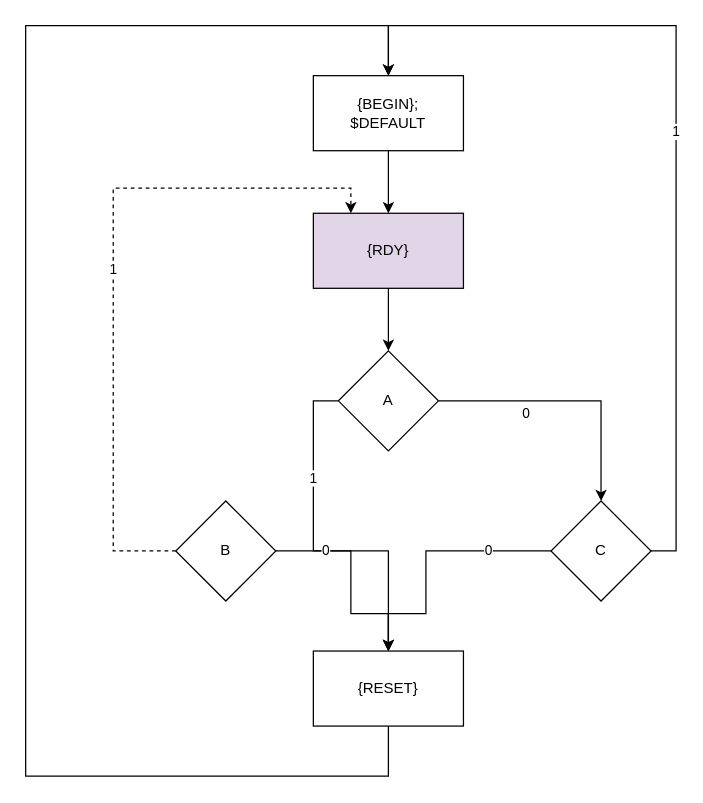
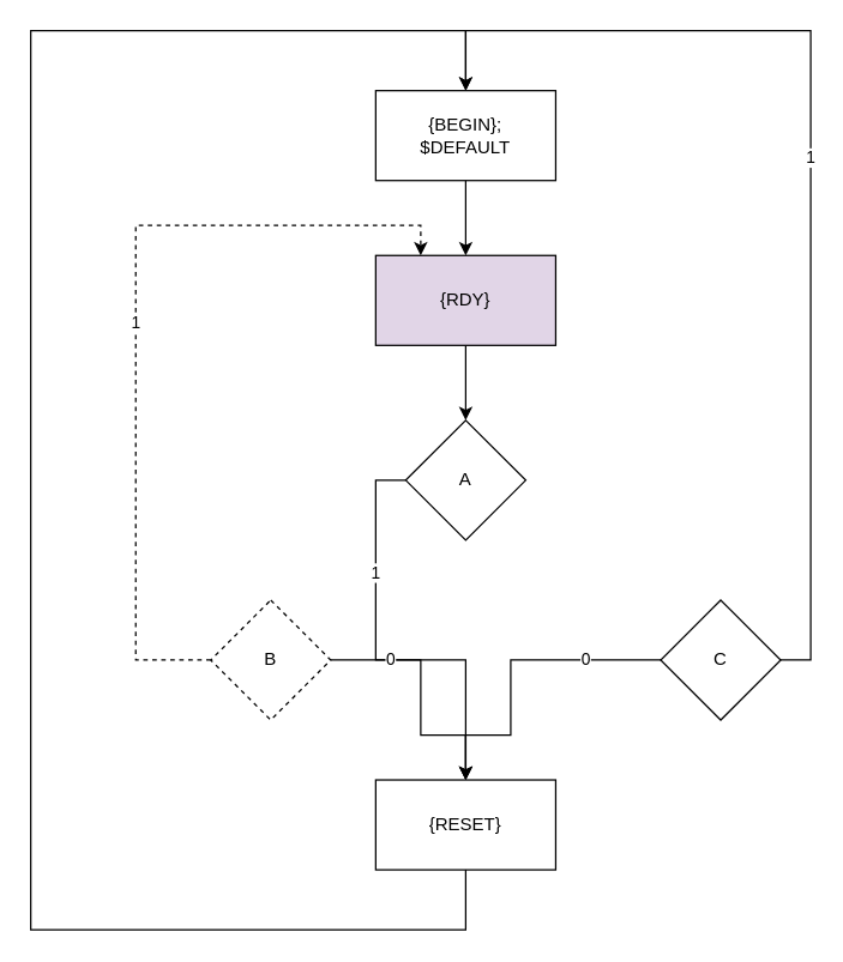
  <mxCell id="0" />
  <mxCell id="1" parent="0" />
  <mxCell id="2" style="edgeStyle=orthogonalEdgeStyle;rounded=0;orthogonalLoop=1;jettySize=auto;html=1;exitX=0.5;exitY=1;exitDx=0;exitDy=0;entryX=0.5;entryY=0;entryDx=0;entryDy=0;" parent="1" source="3" target="8" edge="1"><mxGeometry relative="1" as="geometry" /></mxCell>
  <mxCell id="3" value="{BEGIN};&lt;br&gt;$DEFAULT" style="rounded=0;whiteSpace=wrap;html=1;" parent="1" vertex="1"><mxGeometry x="250" y="60" width="120" height="60" as="geometry" /></mxCell>
  <mxCell id="4" value="1" style="edgeStyle=orthogonalEdgeStyle;rounded=0;orthogonalLoop=1;jettySize=auto;html=1;exitX=0;exitY=0.5;exitDx=0;exitDy=0;" parent="1" source="6" target="16" edge="1"><mxGeometry x="-0.412" relative="1" as="geometry"><mxPoint as="offset" /></mxGeometry></mxCell>
- <mxCell id="5" value="0" style="edgeStyle=orthogonalEdgeStyle;rounded=0;orthogonalLoop=1;jettySize=auto;html=1;exitX=1;exitY=0.5;exitDx=0;exitDy=0;entryX=0.5;entryY=0;entryDx=0;entryDy=0;" parent="1" source="6" target="14" edge="1"><mxGeometry x="-0.333" y="-10" relative="1" as="geometry"><mxPoint as="offset" /></mxGeometry></mxCell>
  <mxCell id="6" value="A" style="rhombus;whiteSpace=wrap;html=1;" parent="1" vertex="1"><mxGeometry x="270" y="280" width="80" height="80" as="geometry" /></mxCell>
  <mxCell id="7" style="edgeStyle=orthogonalEdgeStyle;rounded=0;orthogonalLoop=1;jettySize=auto;html=1;exitX=0.5;exitY=1;exitDx=0;exitDy=0;entryX=0.5;entryY=0;entryDx=0;entryDy=0;" parent="1" source="8" target="6" edge="1"><mxGeometry relative="1" as="geometry" /></mxCell>
  <mxCell id="8" value="{RDY}" style="rounded=0;whiteSpace=wrap;html=1;fillColor=#e1d5e7;" parent="1" vertex="1"><mxGeometry x="250" y="170" width="120" height="60" as="geometry" /></mxCell>
  <mxCell id="9" value="1" style="edgeStyle=orthogonalEdgeStyle;rounded=0;orthogonalLoop=1;jettySize=auto;html=1;exitX=0;exitY=0.5;exitDx=0;exitDy=0;entryX=0.25;entryY=0;entryDx=0;entryDy=0;dashed=1;" parent="1" source="11" target="8" edge="1"><mxGeometry relative="1" as="geometry"><Array as="points"><mxPoint x="90" y="440" /><mxPoint x="90" y="150" /><mxPoint x="280" y="150" /></Array></mxGeometry></mxCell>
  <mxCell id="10" value="0" style="edgeStyle=orthogonalEdgeStyle;rounded=0;orthogonalLoop=1;jettySize=auto;html=1;exitX=1;exitY=0.5;exitDx=0;exitDy=0;entryX=0.5;entryY=0;entryDx=0;entryDy=0;" parent="1" source="11" target="16" edge="1"><mxGeometry x="-0.529" relative="1" as="geometry"><Array as="points"><mxPoint x="280" y="440" /><mxPoint x="280" y="490" /><mxPoint x="310" y="490" /></Array><mxPoint as="offset" /></mxGeometry></mxCell>
- <mxCell id="11" value="B" style="rhombus;whiteSpace=wrap;html=1;" parent="1" vertex="1"><mxGeometry x="140" y="400" width="80" height="80" as="geometry" /></mxCell>
+ <mxCell id="11" value="B" style="rhombus;whiteSpace=wrap;html=1;dashed=1;" parent="1" vertex="1"><mxGeometry x="140" y="400" width="80" height="80" as="geometry" /></mxCell>
  <mxCell id="12" value="1" style="edgeStyle=orthogonalEdgeStyle;rounded=0;orthogonalLoop=1;jettySize=auto;html=1;exitX=1;exitY=0.5;exitDx=0;exitDy=0;entryX=0.5;entryY=0;entryDx=0;entryDy=0;" parent="1" source="14" target="3" edge="1"><mxGeometry relative="1" as="geometry"><Array as="points"><mxPoint x="540" y="440" /><mxPoint x="540" y="20" /><mxPoint x="310" y="20" /></Array></mxGeometry></mxCell>
  <mxCell id="13" value="0" style="edgeStyle=orthogonalEdgeStyle;rounded=0;orthogonalLoop=1;jettySize=auto;html=1;exitX=0;exitY=0.5;exitDx=0;exitDy=0;entryX=0.5;entryY=0;entryDx=0;entryDy=0;" parent="1" source="14" target="16" edge="1"><mxGeometry x="-0.524" relative="1" as="geometry"><Array as="points"><mxPoint x="340" y="440" /><mxPoint x="340" y="490" /><mxPoint x="310" y="490" /></Array><mxPoint as="offset" /></mxGeometry></mxCell>
  <mxCell id="14" value="C" style="rhombus;whiteSpace=wrap;html=1;" parent="1" vertex="1"><mxGeometry x="440" y="400" width="80" height="80" as="geometry" /></mxCell>
  <mxCell id="15" style="edgeStyle=orthogonalEdgeStyle;rounded=0;orthogonalLoop=1;jettySize=auto;html=1;entryX=0.5;entryY=0;entryDx=0;entryDy=0;" parent="1" source="16" target="3" edge="1"><mxGeometry relative="1" as="geometry"><Array as="points"><mxPoint x="310" y="620" /><mxPoint x="20" y="620" /><mxPoint x="20" y="20" /><mxPoint x="310" y="20" /></Array></mxGeometry></mxCell>
  <mxCell id="16" value="{RESET}" style="rounded=0;whiteSpace=wrap;html=1;" parent="1" vertex="1"><mxGeometry x="250" y="520" width="120" height="60" as="geometry" /></mxCell>
